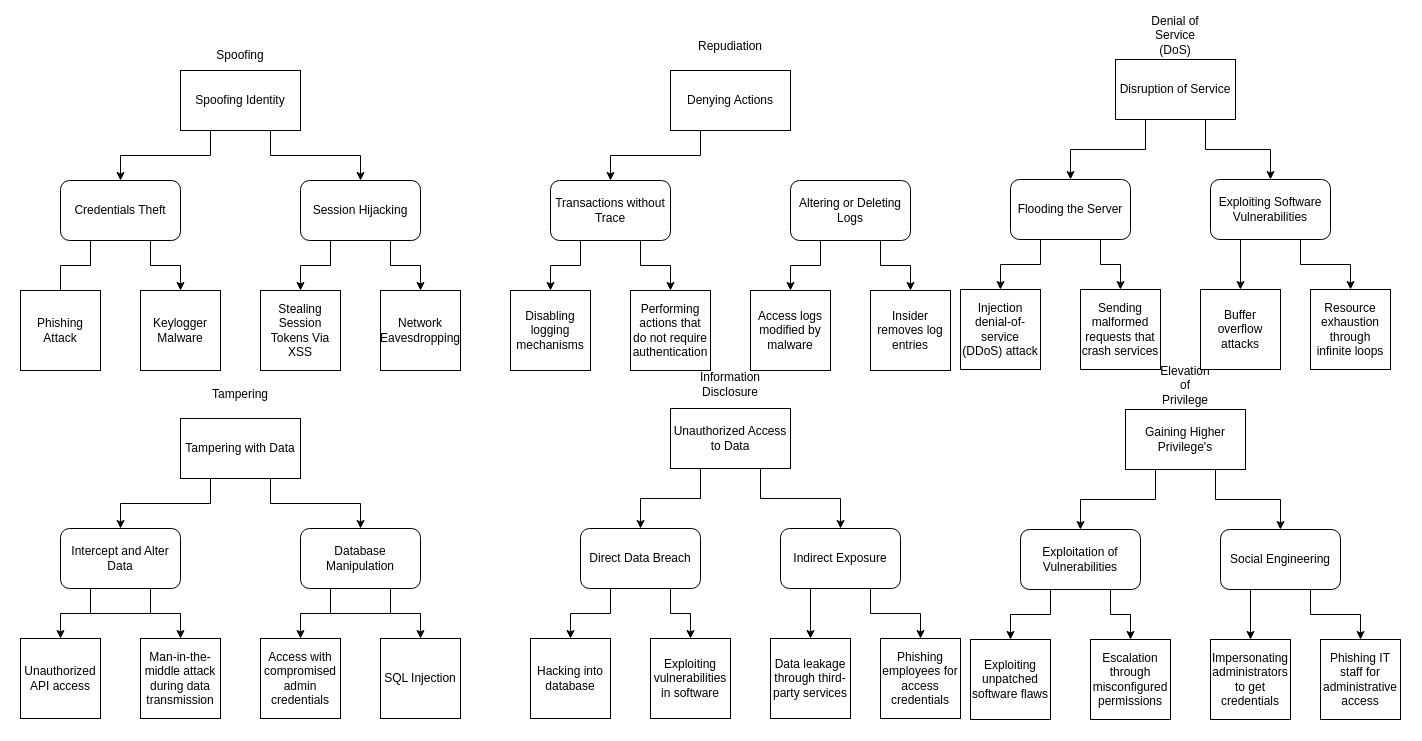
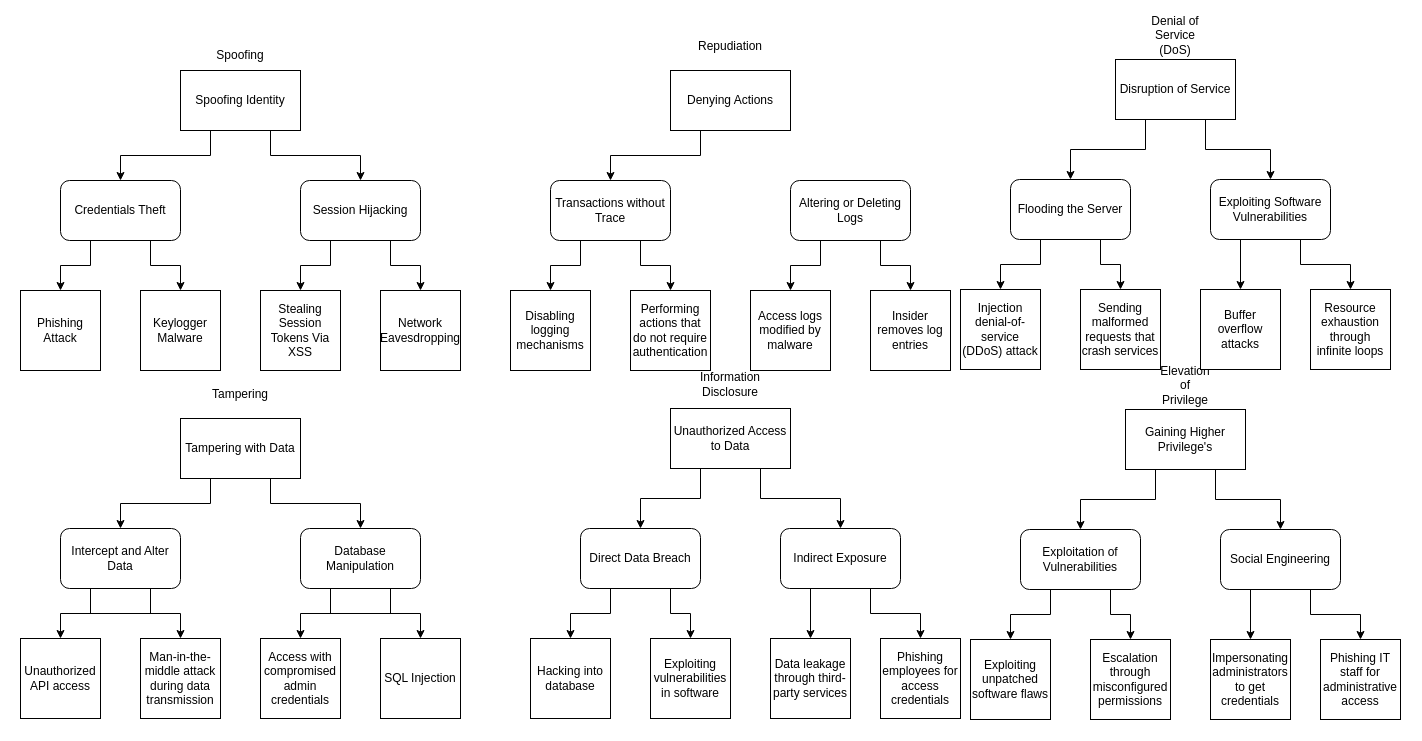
  <mxCell id="0" />
  <mxCell id="1" parent="0" />
  <mxCell id="2" style="edgeStyle=orthogonalEdgeStyle;rounded=0;orthogonalLoop=1;jettySize=auto;html=1;exitX=0.25;exitY=1;exitDx=0;exitDy=0;entryX=0.5;entryY=0;entryDx=0;entryDy=0;" edge="1" parent="1" source="4" target="30"><mxGeometry relative="1" as="geometry" /></mxCell>
  <mxCell id="3" style="edgeStyle=orthogonalEdgeStyle;rounded=0;orthogonalLoop=1;jettySize=auto;html=1;exitX=0.75;exitY=1;exitDx=0;exitDy=0;entryX=0.5;entryY=0;entryDx=0;entryDy=0;" edge="1" parent="1" source="4" target="27"><mxGeometry relative="1" as="geometry" /></mxCell>
  <mxCell id="4" value="Spoofing Identity" style="rounded=0;whiteSpace=wrap;html=1;" vertex="1" parent="1"><mxGeometry x="180" y="70" width="120" height="60" as="geometry" /></mxCell>
  <mxCell id="5" style="edgeStyle=orthogonalEdgeStyle;rounded=0;orthogonalLoop=1;jettySize=auto;html=1;exitX=0.25;exitY=1;exitDx=0;exitDy=0;entryX=0.5;entryY=0;entryDx=0;entryDy=0;" edge="1" parent="1" source="7" target="40"><mxGeometry relative="1" as="geometry" /></mxCell>
  <mxCell id="6" style="edgeStyle=orthogonalEdgeStyle;rounded=0;orthogonalLoop=1;jettySize=auto;html=1;exitX=0.75;exitY=1;exitDx=0;exitDy=0;entryX=0.5;entryY=0;entryDx=0;entryDy=0;" edge="1" parent="1" source="7" target="37"><mxGeometry relative="1" as="geometry" /></mxCell>
  <mxCell id="7" value="Tampering with Data" style="rounded=0;whiteSpace=wrap;html=1;" vertex="1" parent="1"><mxGeometry x="180" y="418" width="120" height="60" as="geometry" /></mxCell>
  <mxCell id="8" style="edgeStyle=orthogonalEdgeStyle;rounded=0;orthogonalLoop=1;jettySize=auto;html=1;exitX=0.25;exitY=1;exitDx=0;exitDy=0;entryX=0.5;entryY=0;entryDx=0;entryDy=0;" edge="1" parent="1" source="9" target="50"><mxGeometry relative="1" as="geometry" /></mxCell>
  <mxCell id="9" value="Denying Actions" style="rounded=0;whiteSpace=wrap;html=1;" vertex="1" parent="1"><mxGeometry x="670" y="70" width="120" height="60" as="geometry" /></mxCell>
  <mxCell id="10" style="edgeStyle=orthogonalEdgeStyle;rounded=0;orthogonalLoop=1;jettySize=auto;html=1;exitX=0.25;exitY=1;exitDx=0;exitDy=0;entryX=0.5;entryY=0;entryDx=0;entryDy=0;" edge="1" parent="1" source="12" target="60"><mxGeometry relative="1" as="geometry" /></mxCell>
  <mxCell id="11" style="edgeStyle=orthogonalEdgeStyle;rounded=0;orthogonalLoop=1;jettySize=auto;html=1;exitX=0.75;exitY=1;exitDx=0;exitDy=0;entryX=0.5;entryY=0;entryDx=0;entryDy=0;" edge="1" parent="1" source="12" target="57"><mxGeometry relative="1" as="geometry" /></mxCell>
  <mxCell id="12" value="Unauthorized Access&lt;div&gt;to Data&lt;/div&gt;" style="rounded=0;whiteSpace=wrap;html=1;" vertex="1" parent="1"><mxGeometry x="670" y="408" width="120" height="60" as="geometry" /></mxCell>
  <mxCell id="13" style="edgeStyle=orthogonalEdgeStyle;rounded=0;orthogonalLoop=1;jettySize=auto;html=1;exitX=0.25;exitY=1;exitDx=0;exitDy=0;entryX=0.5;entryY=0;entryDx=0;entryDy=0;" edge="1" parent="1" source="15" target="70"><mxGeometry relative="1" as="geometry" /></mxCell>
  <mxCell id="14" style="edgeStyle=orthogonalEdgeStyle;rounded=0;orthogonalLoop=1;jettySize=auto;html=1;exitX=0.75;exitY=1;exitDx=0;exitDy=0;entryX=0.5;entryY=0;entryDx=0;entryDy=0;" edge="1" parent="1" source="15" target="67"><mxGeometry relative="1" as="geometry" /></mxCell>
  <mxCell id="15" value="Disruption of Service" style="rounded=0;whiteSpace=wrap;html=1;" vertex="1" parent="1"><mxGeometry x="1115" y="59" width="120" height="60" as="geometry" /></mxCell>
  <mxCell id="16" style="edgeStyle=orthogonalEdgeStyle;rounded=0;orthogonalLoop=1;jettySize=auto;html=1;exitX=0.25;exitY=1;exitDx=0;exitDy=0;entryX=0.5;entryY=0;entryDx=0;entryDy=0;" edge="1" parent="1" source="18" target="80"><mxGeometry relative="1" as="geometry" /></mxCell>
  <mxCell id="17" style="edgeStyle=orthogonalEdgeStyle;rounded=0;orthogonalLoop=1;jettySize=auto;html=1;exitX=0.75;exitY=1;exitDx=0;exitDy=0;entryX=0.5;entryY=0;entryDx=0;entryDy=0;" edge="1" parent="1" source="18" target="77"><mxGeometry relative="1" as="geometry" /></mxCell>
  <mxCell id="18" value="Gaining Higher&lt;div&gt;Privilege's&lt;/div&gt;" style="rounded=0;whiteSpace=wrap;html=1;" vertex="1" parent="1"><mxGeometry x="1125" y="409" width="120" height="60" as="geometry" /></mxCell>
  <mxCell id="19" value="Spoofing" style="text;html=1;align=center;verticalAlign=middle;whiteSpace=wrap;rounded=0;" vertex="1" parent="1"><mxGeometry x="210" y="40" width="60" height="30" as="geometry" /></mxCell>
  <mxCell id="20" value="Tampering" style="text;html=1;align=center;verticalAlign=middle;whiteSpace=wrap;rounded=0;" vertex="1" parent="1"><mxGeometry x="210" y="379" width="60" height="30" as="geometry" /></mxCell>
  <mxCell id="21" value="Repudiation" style="text;html=1;align=center;verticalAlign=middle;whiteSpace=wrap;rounded=0;" vertex="1" parent="1"><mxGeometry x="700" y="31" width="60" height="30" as="geometry" /></mxCell>
  <mxCell id="22" value="Information Disclosure" style="text;html=1;align=center;verticalAlign=middle;whiteSpace=wrap;rounded=0;" vertex="1" parent="1"><mxGeometry x="700" y="369" width="60" height="30" as="geometry" /></mxCell>
  <mxCell id="23" value="Denial of Service (DoS)" style="text;html=1;align=center;verticalAlign=middle;whiteSpace=wrap;rounded=0;" vertex="1" parent="1"><mxGeometry x="1145" y="20" width="60" height="30" as="geometry" /></mxCell>
  <mxCell id="24" value="Elevation of Privilege" style="text;html=1;align=center;verticalAlign=middle;whiteSpace=wrap;rounded=0;" vertex="1" parent="1"><mxGeometry x="1155" y="370" width="60" height="30" as="geometry" /></mxCell>
  <mxCell id="25" style="edgeStyle=orthogonalEdgeStyle;rounded=0;orthogonalLoop=1;jettySize=auto;html=1;exitX=0.25;exitY=1;exitDx=0;exitDy=0;entryX=0.5;entryY=0;entryDx=0;entryDy=0;" edge="1" parent="1" source="27" target="33"><mxGeometry relative="1" as="geometry" /></mxCell>
  <mxCell id="26" style="edgeStyle=orthogonalEdgeStyle;rounded=0;orthogonalLoop=1;jettySize=auto;html=1;exitX=0.75;exitY=1;exitDx=0;exitDy=0;entryX=0.5;entryY=0;entryDx=0;entryDy=0;" edge="1" parent="1" source="27" target="34"><mxGeometry relative="1" as="geometry" /></mxCell>
  <mxCell id="27" value="Session Hijacking" style="rounded=1;whiteSpace=wrap;html=1;" vertex="1" parent="1"><mxGeometry x="300" y="180" width="120" height="60" as="geometry" /></mxCell>
- <mxCell id="28" style="edgeStyle=orthogonalEdgeStyle;rounded=0;orthogonalLoop=1;jettySize=auto;html=1;exitX=0.25;exitY=1;exitDx=0;exitDy=0;entryX=0.5;entryY=0;entryDx=0;entryDy=0;endArrow=none;" edge="1" parent="1" source="30" target="31"><mxGeometry relative="1" as="geometry" /></mxCell>
+ <mxCell id="28" style="edgeStyle=orthogonalEdgeStyle;rounded=0;orthogonalLoop=1;jettySize=auto;html=1;exitX=0.25;exitY=1;exitDx=0;exitDy=0;entryX=0.5;entryY=0;entryDx=0;entryDy=0;" edge="1" parent="1" source="30" target="31"><mxGeometry relative="1" as="geometry" /></mxCell>
  <mxCell id="29" style="edgeStyle=orthogonalEdgeStyle;rounded=0;orthogonalLoop=1;jettySize=auto;html=1;exitX=0.75;exitY=1;exitDx=0;exitDy=0;entryX=0.5;entryY=0;entryDx=0;entryDy=0;" edge="1" parent="1" source="30" target="32"><mxGeometry relative="1" as="geometry" /></mxCell>
  <mxCell id="30" value="Credentials Theft" style="rounded=1;whiteSpace=wrap;html=1;" vertex="1" parent="1"><mxGeometry x="60" y="180" width="120" height="60" as="geometry" /></mxCell>
  <mxCell id="31" value="Phishing Attack" style="whiteSpace=wrap;html=1;aspect=fixed;" vertex="1" parent="1"><mxGeometry x="20" y="290" width="80" height="80" as="geometry" /></mxCell>
  <mxCell id="32" value="Keylogger Malware" style="whiteSpace=wrap;html=1;aspect=fixed;" vertex="1" parent="1"><mxGeometry x="140" y="290" width="80" height="80" as="geometry" /></mxCell>
  <mxCell id="33" value="Stealing Session Tokens Via XSS" style="whiteSpace=wrap;html=1;aspect=fixed;" vertex="1" parent="1"><mxGeometry x="260" y="290" width="80" height="80" as="geometry" /></mxCell>
  <mxCell id="34" value="Network Eavesdropping" style="whiteSpace=wrap;html=1;aspect=fixed;" vertex="1" parent="1"><mxGeometry x="380" y="290" width="80" height="80" as="geometry" /></mxCell>
  <mxCell id="35" style="edgeStyle=orthogonalEdgeStyle;rounded=0;orthogonalLoop=1;jettySize=auto;html=1;exitX=0.75;exitY=1;exitDx=0;exitDy=0;entryX=0.5;entryY=0;entryDx=0;entryDy=0;" edge="1" parent="1" source="37" target="44"><mxGeometry relative="1" as="geometry" /></mxCell>
  <mxCell id="36" style="edgeStyle=orthogonalEdgeStyle;rounded=0;orthogonalLoop=1;jettySize=auto;html=1;exitX=0.25;exitY=1;exitDx=0;exitDy=0;entryX=0.5;entryY=0;entryDx=0;entryDy=0;" edge="1" parent="1" source="37" target="43"><mxGeometry relative="1" as="geometry" /></mxCell>
  <mxCell id="37" value="Database Manipulation" style="rounded=1;whiteSpace=wrap;html=1;" vertex="1" parent="1"><mxGeometry x="300" y="528" width="120" height="60" as="geometry" /></mxCell>
  <mxCell id="38" style="edgeStyle=orthogonalEdgeStyle;rounded=0;orthogonalLoop=1;jettySize=auto;html=1;exitX=0.75;exitY=1;exitDx=0;exitDy=0;entryX=0.5;entryY=0;entryDx=0;entryDy=0;" edge="1" parent="1" source="40" target="42"><mxGeometry relative="1" as="geometry" /></mxCell>
  <mxCell id="39" style="edgeStyle=orthogonalEdgeStyle;rounded=0;orthogonalLoop=1;jettySize=auto;html=1;exitX=0.25;exitY=1;exitDx=0;exitDy=0;entryX=0.5;entryY=0;entryDx=0;entryDy=0;" edge="1" parent="1" source="40" target="41"><mxGeometry relative="1" as="geometry" /></mxCell>
  <mxCell id="40" value="Intercept and Alter Data" style="rounded=1;whiteSpace=wrap;html=1;" vertex="1" parent="1"><mxGeometry x="60" y="528" width="120" height="60" as="geometry" /></mxCell>
  <mxCell id="41" value="Man-in-the-middle attack during data transmission" style="whiteSpace=wrap;html=1;aspect=fixed;" vertex="1" parent="1"><mxGeometry x="140" y="638" width="80" height="80" as="geometry" /></mxCell>
  <mxCell id="42" value="Unauthorized API access" style="whiteSpace=wrap;html=1;aspect=fixed;" vertex="1" parent="1"><mxGeometry x="20" y="638" width="80" height="80" as="geometry" /></mxCell>
  <mxCell id="43" value="SQL Injection" style="whiteSpace=wrap;html=1;aspect=fixed;" vertex="1" parent="1"><mxGeometry x="380" y="638" width="80" height="80" as="geometry" /></mxCell>
  <mxCell id="44" value="Access with compromised admin credentials" style="whiteSpace=wrap;html=1;aspect=fixed;" vertex="1" parent="1"><mxGeometry x="260" y="638" width="80" height="80" as="geometry" /></mxCell>
  <mxCell id="45" style="edgeStyle=orthogonalEdgeStyle;rounded=0;orthogonalLoop=1;jettySize=auto;html=1;exitX=0.25;exitY=1;exitDx=0;exitDy=0;entryX=0.5;entryY=0;entryDx=0;entryDy=0;" edge="1" parent="1" source="47" target="53"><mxGeometry relative="1" as="geometry" /></mxCell>
  <mxCell id="46" style="edgeStyle=orthogonalEdgeStyle;rounded=0;orthogonalLoop=1;jettySize=auto;html=1;exitX=0.75;exitY=1;exitDx=0;exitDy=0;entryX=0.5;entryY=0;entryDx=0;entryDy=0;" edge="1" parent="1" source="47" target="54"><mxGeometry relative="1" as="geometry" /></mxCell>
  <mxCell id="47" value="Altering or Deleting Logs" style="rounded=1;whiteSpace=wrap;html=1;" vertex="1" parent="1"><mxGeometry x="790" y="180" width="120" height="60" as="geometry" /></mxCell>
  <mxCell id="48" style="edgeStyle=orthogonalEdgeStyle;rounded=0;orthogonalLoop=1;jettySize=auto;html=1;exitX=0.25;exitY=1;exitDx=0;exitDy=0;entryX=0.5;entryY=0;entryDx=0;entryDy=0;" edge="1" parent="1" source="50" target="51"><mxGeometry relative="1" as="geometry" /></mxCell>
  <mxCell id="49" style="edgeStyle=orthogonalEdgeStyle;rounded=0;orthogonalLoop=1;jettySize=auto;html=1;exitX=0.75;exitY=1;exitDx=0;exitDy=0;" edge="1" parent="1" source="50" target="52"><mxGeometry relative="1" as="geometry" /></mxCell>
  <mxCell id="50" value="Transactions without Trace" style="rounded=1;whiteSpace=wrap;html=1;" vertex="1" parent="1"><mxGeometry x="550" y="180" width="120" height="60" as="geometry" /></mxCell>
  <mxCell id="51" value="Disabling logging mechanisms" style="whiteSpace=wrap;html=1;aspect=fixed;" vertex="1" parent="1"><mxGeometry x="510" y="290" width="80" height="80" as="geometry" /></mxCell>
  <mxCell id="52" value="Performing actions that do not require authentication" style="whiteSpace=wrap;html=1;aspect=fixed;" vertex="1" parent="1"><mxGeometry x="630" y="290" width="80" height="80" as="geometry" /></mxCell>
  <mxCell id="53" value="Access logs modified by malware" style="whiteSpace=wrap;html=1;aspect=fixed;" vertex="1" parent="1"><mxGeometry x="750" y="290" width="80" height="80" as="geometry" /></mxCell>
  <mxCell id="54" value="Insider removes log entries" style="whiteSpace=wrap;html=1;aspect=fixed;" vertex="1" parent="1"><mxGeometry x="870" y="290" width="80" height="80" as="geometry" /></mxCell>
  <mxCell id="55" style="edgeStyle=orthogonalEdgeStyle;rounded=0;orthogonalLoop=1;jettySize=auto;html=1;exitX=0.25;exitY=1;exitDx=0;exitDy=0;entryX=0.5;entryY=0;entryDx=0;entryDy=0;" edge="1" parent="1" source="57" target="63"><mxGeometry relative="1" as="geometry" /></mxCell>
  <mxCell id="56" style="edgeStyle=orthogonalEdgeStyle;rounded=0;orthogonalLoop=1;jettySize=auto;html=1;exitX=0.75;exitY=1;exitDx=0;exitDy=0;entryX=0.5;entryY=0;entryDx=0;entryDy=0;" edge="1" parent="1" source="57" target="64"><mxGeometry relative="1" as="geometry" /></mxCell>
  <mxCell id="57" value="Indirect Exposure" style="rounded=1;whiteSpace=wrap;html=1;" vertex="1" parent="1"><mxGeometry x="780" y="528" width="120" height="60" as="geometry" /></mxCell>
  <mxCell id="58" style="edgeStyle=orthogonalEdgeStyle;rounded=0;orthogonalLoop=1;jettySize=auto;html=1;exitX=0.75;exitY=1;exitDx=0;exitDy=0;entryX=0.5;entryY=0;entryDx=0;entryDy=0;" edge="1" parent="1" source="60" target="62"><mxGeometry relative="1" as="geometry" /></mxCell>
  <mxCell id="59" style="edgeStyle=orthogonalEdgeStyle;rounded=0;orthogonalLoop=1;jettySize=auto;html=1;exitX=0.25;exitY=1;exitDx=0;exitDy=0;entryX=0.5;entryY=0;entryDx=0;entryDy=0;" edge="1" parent="1" source="60" target="61"><mxGeometry relative="1" as="geometry" /></mxCell>
  <mxCell id="60" value="Direct Data Breach" style="rounded=1;whiteSpace=wrap;html=1;" vertex="1" parent="1"><mxGeometry x="580" y="528" width="120" height="60" as="geometry" /></mxCell>
  <mxCell id="61" value="Hacking into database" style="whiteSpace=wrap;html=1;aspect=fixed;" vertex="1" parent="1"><mxGeometry x="530" y="638" width="80" height="80" as="geometry" /></mxCell>
  <mxCell id="62" value="Exploiting vulnerabilities in software" style="whiteSpace=wrap;html=1;aspect=fixed;" vertex="1" parent="1"><mxGeometry x="650" y="638" width="80" height="80" as="geometry" /></mxCell>
  <mxCell id="63" value="Data leakage through third-party services" style="whiteSpace=wrap;html=1;aspect=fixed;" vertex="1" parent="1"><mxGeometry x="770" y="638" width="80" height="80" as="geometry" /></mxCell>
  <mxCell id="64" value="Phishing employees for access credentials" style="whiteSpace=wrap;html=1;aspect=fixed;" vertex="1" parent="1"><mxGeometry x="880" y="638" width="80" height="80" as="geometry" /></mxCell>
  <mxCell id="65" style="edgeStyle=orthogonalEdgeStyle;rounded=0;orthogonalLoop=1;jettySize=auto;html=1;exitX=0.25;exitY=1;exitDx=0;exitDy=0;entryX=0.5;entryY=0;entryDx=0;entryDy=0;" edge="1" parent="1" source="67" target="73"><mxGeometry relative="1" as="geometry" /></mxCell>
  <mxCell id="66" style="edgeStyle=orthogonalEdgeStyle;rounded=0;orthogonalLoop=1;jettySize=auto;html=1;exitX=0.75;exitY=1;exitDx=0;exitDy=0;entryX=0.5;entryY=0;entryDx=0;entryDy=0;" edge="1" parent="1" source="67" target="74"><mxGeometry relative="1" as="geometry" /></mxCell>
  <mxCell id="67" value="Exploiting Software Vulnerabilities" style="rounded=1;whiteSpace=wrap;html=1;" vertex="1" parent="1"><mxGeometry x="1210" y="179" width="120" height="60" as="geometry" /></mxCell>
  <mxCell id="68" style="edgeStyle=orthogonalEdgeStyle;rounded=0;orthogonalLoop=1;jettySize=auto;html=1;exitX=0.75;exitY=1;exitDx=0;exitDy=0;entryX=0.5;entryY=0;entryDx=0;entryDy=0;" edge="1" parent="1" source="70" target="72"><mxGeometry relative="1" as="geometry" /></mxCell>
  <mxCell id="69" style="edgeStyle=orthogonalEdgeStyle;rounded=0;orthogonalLoop=1;jettySize=auto;html=1;exitX=0.25;exitY=1;exitDx=0;exitDy=0;entryX=0.5;entryY=0;entryDx=0;entryDy=0;" edge="1" parent="1" source="70" target="71"><mxGeometry relative="1" as="geometry" /></mxCell>
  <mxCell id="70" value="Flooding the Server" style="rounded=1;whiteSpace=wrap;html=1;" vertex="1" parent="1"><mxGeometry x="1010" y="179" width="120" height="60" as="geometry" /></mxCell>
  <mxCell id="71" value="Injection denial-of-service (DDoS) attack" style="whiteSpace=wrap;html=1;aspect=fixed;" vertex="1" parent="1"><mxGeometry x="960" y="289" width="80" height="80" as="geometry" /></mxCell>
  <mxCell id="72" value="Sending malformed requests that crash services" style="whiteSpace=wrap;html=1;aspect=fixed;" vertex="1" parent="1"><mxGeometry x="1080" y="289" width="80" height="80" as="geometry" /></mxCell>
  <mxCell id="73" value="Buffer overflow attacks" style="whiteSpace=wrap;html=1;aspect=fixed;" vertex="1" parent="1"><mxGeometry x="1200" y="289" width="80" height="80" as="geometry" /></mxCell>
  <mxCell id="74" value="Resource exhaustion through infinite loops" style="whiteSpace=wrap;html=1;aspect=fixed;" vertex="1" parent="1"><mxGeometry x="1310" y="289" width="80" height="80" as="geometry" /></mxCell>
  <mxCell id="75" style="edgeStyle=orthogonalEdgeStyle;rounded=0;orthogonalLoop=1;jettySize=auto;html=1;exitX=0.75;exitY=1;exitDx=0;exitDy=0;entryX=0.5;entryY=0;entryDx=0;entryDy=0;" edge="1" parent="1" source="77" target="84"><mxGeometry relative="1" as="geometry" /></mxCell>
  <mxCell id="76" style="edgeStyle=orthogonalEdgeStyle;rounded=0;orthogonalLoop=1;jettySize=auto;html=1;exitX=0.25;exitY=1;exitDx=0;exitDy=0;entryX=0.5;entryY=0;entryDx=0;entryDy=0;" edge="1" parent="1" source="77" target="83"><mxGeometry relative="1" as="geometry" /></mxCell>
  <mxCell id="77" value="Social Engineering" style="rounded=1;whiteSpace=wrap;html=1;" vertex="1" parent="1"><mxGeometry x="1220" y="529" width="120" height="60" as="geometry" /></mxCell>
  <mxCell id="78" style="edgeStyle=orthogonalEdgeStyle;rounded=0;orthogonalLoop=1;jettySize=auto;html=1;exitX=0.75;exitY=1;exitDx=0;exitDy=0;entryX=0.5;entryY=0;entryDx=0;entryDy=0;" edge="1" parent="1" source="80" target="82"><mxGeometry relative="1" as="geometry" /></mxCell>
  <mxCell id="79" style="edgeStyle=orthogonalEdgeStyle;rounded=0;orthogonalLoop=1;jettySize=auto;html=1;exitX=0.25;exitY=1;exitDx=0;exitDy=0;entryX=0.5;entryY=0;entryDx=0;entryDy=0;" edge="1" parent="1" source="80" target="81"><mxGeometry relative="1" as="geometry" /></mxCell>
  <mxCell id="80" value="Exploitation of Vulnerabilities" style="rounded=1;whiteSpace=wrap;html=1;" vertex="1" parent="1"><mxGeometry x="1020" y="529" width="120" height="60" as="geometry" /></mxCell>
  <mxCell id="81" value="Exploiting unpatched software flaws" style="whiteSpace=wrap;html=1;aspect=fixed;" vertex="1" parent="1"><mxGeometry x="970" y="639" width="80" height="80" as="geometry" /></mxCell>
  <mxCell id="82" value="Escalation through misconfigured permissions" style="whiteSpace=wrap;html=1;aspect=fixed;" vertex="1" parent="1"><mxGeometry x="1090" y="639" width="80" height="80" as="geometry" /></mxCell>
  <mxCell id="83" value="Impersonating administrators to get credentials" style="whiteSpace=wrap;html=1;aspect=fixed;" vertex="1" parent="1"><mxGeometry x="1210" y="639" width="80" height="80" as="geometry" /></mxCell>
  <mxCell id="84" value="Phishing IT staff for administrative access" style="whiteSpace=wrap;html=1;aspect=fixed;" vertex="1" parent="1"><mxGeometry x="1320" y="639" width="80" height="80" as="geometry" /></mxCell>
